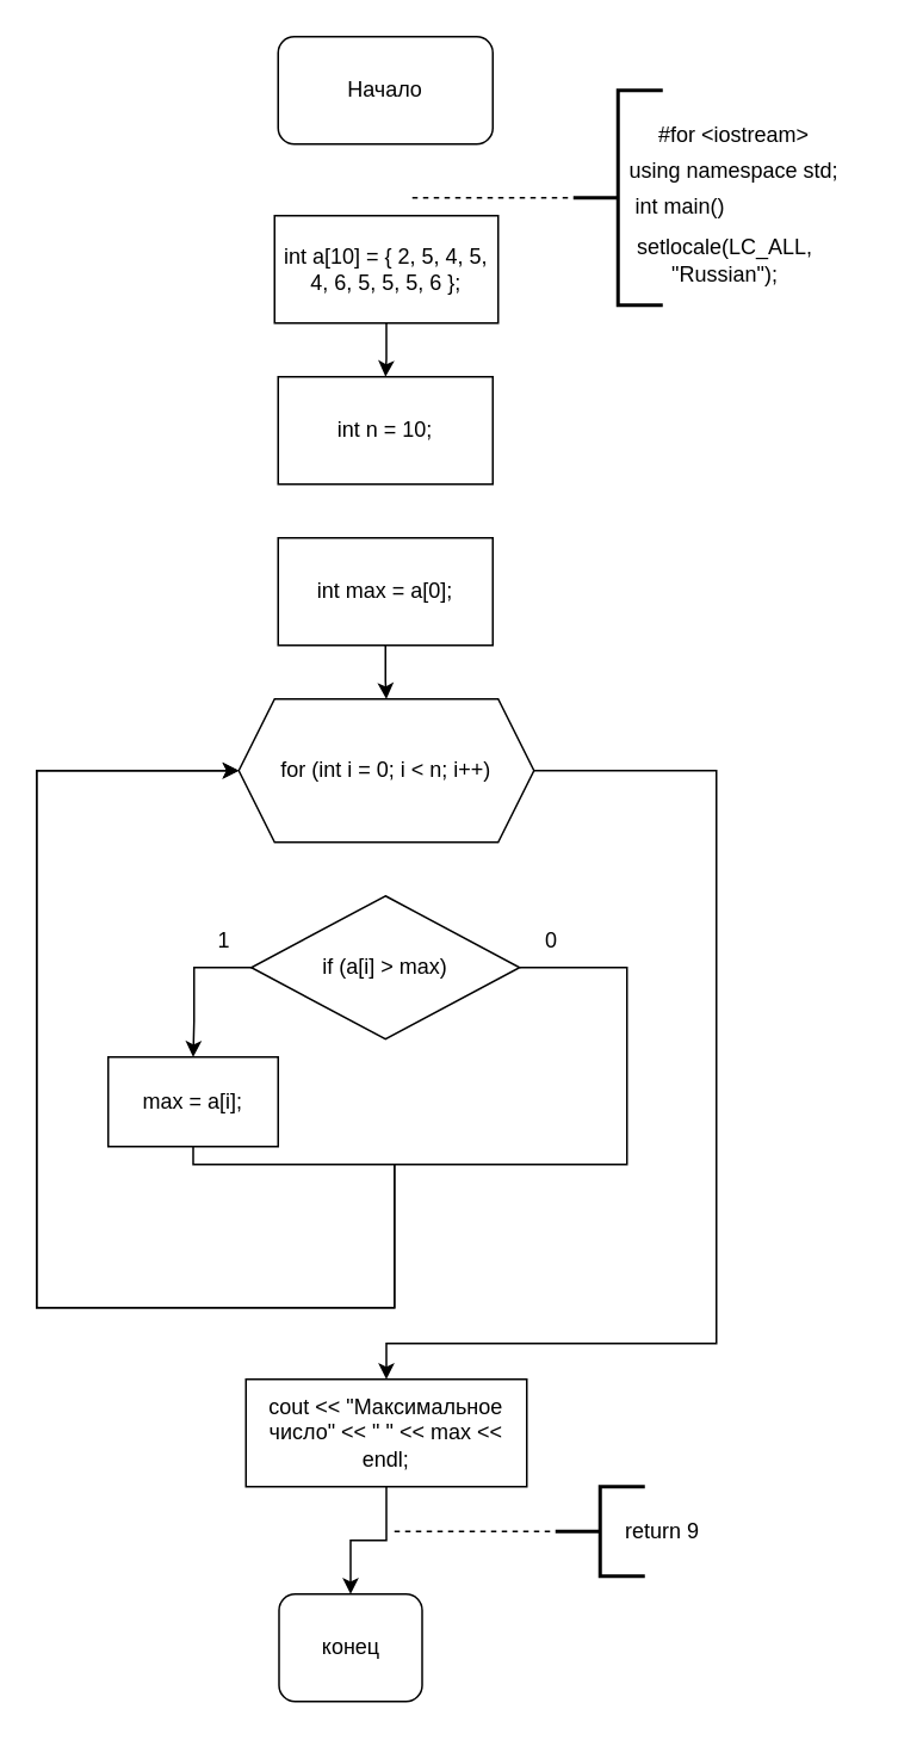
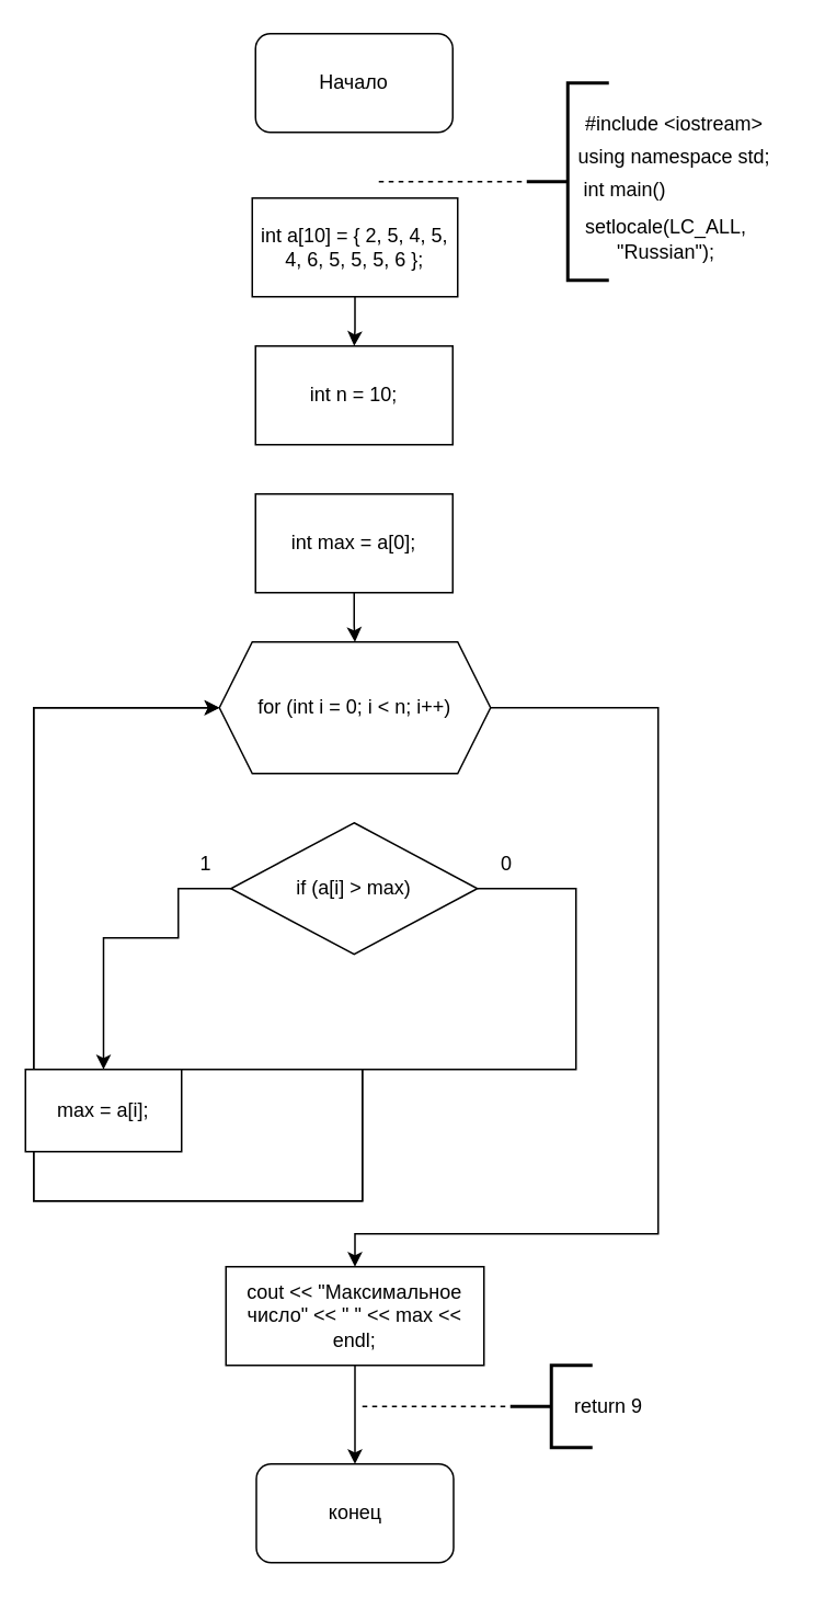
  <mxCell id="0" />
  <mxCell id="1" parent="0" />
  <mxCell id="2" value="Начало" style="rounded=1;whiteSpace=wrap;html=1;" vertex="1" parent="1"><mxGeometry x="155" y="20" width="120" height="60" as="geometry" /></mxCell>
  <mxCell id="3" style="edgeStyle=orthogonalEdgeStyle;rounded=0;orthogonalLoop=1;jettySize=auto;html=1;" edge="1" parent="1" source="4" target="5"><mxGeometry relative="1" as="geometry" /></mxCell>
  <mxCell id="4" value="int a[10] = { 2, 5, 4, 5, 4, 6, 5, 5, 5, 6 };" style="rounded=0;whiteSpace=wrap;html=1;" vertex="1" parent="1"><mxGeometry x="153" y="120" width="125" height="60" as="geometry" /></mxCell>
  <mxCell id="5" value="int n = 10;" style="rounded=0;whiteSpace=wrap;html=1;" vertex="1" parent="1"><mxGeometry x="155" y="210" width="120" height="60" as="geometry" /></mxCell>
  <mxCell id="6" style="edgeStyle=orthogonalEdgeStyle;rounded=0;orthogonalLoop=1;jettySize=auto;html=1;" edge="1" parent="1" source="7" target="9"><mxGeometry relative="1" as="geometry" /></mxCell>
  <mxCell id="7" value="int max = a[0];" style="rounded=0;whiteSpace=wrap;html=1;" vertex="1" parent="1"><mxGeometry x="155" y="300" width="120" height="60" as="geometry" /></mxCell>
  <mxCell id="8" style="edgeStyle=orthogonalEdgeStyle;rounded=0;orthogonalLoop=1;jettySize=auto;html=1;entryX=0.5;entryY=0;entryDx=0;entryDy=0;" edge="1" parent="1" source="9" target="18"><mxGeometry relative="1" as="geometry"><Array as="points"><mxPoint x="400" y="430" /><mxPoint x="400" y="750" /><mxPoint x="216" y="750" /></Array></mxGeometry></mxCell>
  <mxCell id="9" value="for (int i = 0; i &lt; n; i++)" style="shape=hexagon;perimeter=hexagonPerimeter2;whiteSpace=wrap;html=1;fixedSize=1;" vertex="1" parent="1"><mxGeometry x="133" y="390" width="165" height="80" as="geometry" /></mxCell>
  <mxCell id="10" style="edgeStyle=orthogonalEdgeStyle;rounded=0;orthogonalLoop=1;jettySize=auto;html=1;entryX=0.5;entryY=0;entryDx=0;entryDy=0;exitX=0.067;exitY=0.5;exitDx=0;exitDy=0;exitPerimeter=0;" edge="1" parent="1" source="12" target="14"><mxGeometry relative="1" as="geometry"><Array as="points"><mxPoint x="108" y="540" /><mxPoint x="108" y="570" /></Array></mxGeometry></mxCell>
  <mxCell id="11" style="edgeStyle=orthogonalEdgeStyle;rounded=0;orthogonalLoop=1;jettySize=auto;html=1;entryX=0;entryY=0.5;entryDx=0;entryDy=0;" edge="1" parent="1" source="12" target="9"><mxGeometry relative="1" as="geometry"><mxPoint x="220" y="710" as="targetPoint" /><Array as="points"><mxPoint x="350" y="540" /><mxPoint x="350" y="650" /><mxPoint x="220" y="650" /><mxPoint x="220" y="730" /><mxPoint x="20" y="730" /><mxPoint x="20" y="430" /></Array></mxGeometry></mxCell>
  <mxCell id="12" value="if (a[i] &gt; max)" style="rhombus;whiteSpace=wrap;html=1;" vertex="1" parent="1"><mxGeometry x="140" y="500" width="150" height="80" as="geometry" /></mxCell>
  <mxCell id="13" style="edgeStyle=orthogonalEdgeStyle;rounded=0;orthogonalLoop=1;jettySize=auto;html=1;entryX=0;entryY=0.5;entryDx=0;entryDy=0;" edge="1" parent="1" source="14" target="9"><mxGeometry relative="1" as="geometry"><mxPoint x="20" y="710" as="targetPoint" /><Array as="points"><mxPoint x="108" y="650" /><mxPoint x="220" y="650" /><mxPoint x="220" y="730" /><mxPoint x="20" y="730" /><mxPoint x="20" y="430" /></Array></mxGeometry></mxCell>
- <mxCell id="14" value="max = a[i];" style="rounded=0;whiteSpace=wrap;html=1;" vertex="1" parent="1"><mxGeometry x="60" y="590" width="95" height="50" as="geometry" /></mxCell>
+ <mxCell id="14" value="max = a[i];" style="rounded=0;whiteSpace=wrap;html=1;" vertex="1" parent="1"><mxGeometry x="15" y="650" width="95" height="50" as="geometry" /></mxCell>
  <mxCell id="15" value="1" style="text;html=1;strokeColor=none;fillColor=none;align=center;verticalAlign=middle;whiteSpace=wrap;rounded=0;" vertex="1" parent="1"><mxGeometry x="95" y="510" width="60" height="30" as="geometry" /></mxCell>
  <mxCell id="16" value="0" style="text;html=1;strokeColor=none;fillColor=none;align=center;verticalAlign=middle;whiteSpace=wrap;rounded=0;" vertex="1" parent="1"><mxGeometry x="278" y="510" width="60" height="30" as="geometry" /></mxCell>
  <mxCell id="17" style="edgeStyle=orthogonalEdgeStyle;rounded=0;orthogonalLoop=1;jettySize=auto;html=1;entryX=0.5;entryY=0;entryDx=0;entryDy=0;" edge="1" parent="1" source="18" target="19"><mxGeometry relative="1" as="geometry" /></mxCell>
  <mxCell id="18" value="cout &lt;&lt; &quot;Максимальное число&quot; &lt;&lt; &quot; &quot; &lt;&lt; max &lt;&lt; endl;" style="rounded=0;whiteSpace=wrap;html=1;" vertex="1" parent="1"><mxGeometry x="137" y="770" width="157" height="60" as="geometry" /></mxCell>
- <mxCell id="19" value="конец" style="rounded=1;whiteSpace=wrap;html=1;" vertex="1" parent="1"><mxGeometry x="155.5" y="890" width="80" height="60" as="geometry" /></mxCell>
+ <mxCell id="19" value="конец" style="rounded=1;whiteSpace=wrap;html=1;" vertex="1" parent="1"><mxGeometry x="155.5" y="890" width="120" height="60" as="geometry" /></mxCell>
  <mxCell id="20" value="" style="strokeWidth=2;html=1;shape=mxgraph.flowchart.annotation_2;align=left;labelPosition=right;pointerEvents=1;" vertex="1" parent="1"><mxGeometry x="320" y="50" width="50" height="120" as="geometry" /></mxCell>
- <mxCell id="21" value="#for &amp;lt;iostream&amp;gt; " style="text;html=1;strokeColor=none;fillColor=none;align=center;verticalAlign=middle;whiteSpace=wrap;rounded=0;" vertex="1" parent="1"><mxGeometry x="350" y="60" width="120" height="30" as="geometry" /></mxCell>
+ <mxCell id="21" value="#include &amp;lt;iostream&amp;gt; " style="text;html=1;strokeColor=none;fillColor=none;align=center;verticalAlign=middle;whiteSpace=wrap;rounded=0;" vertex="1" parent="1"><mxGeometry x="350" y="60" width="120" height="30" as="geometry" /></mxCell>
  <mxCell id="22" value="using namespace std;" style="text;html=1;strokeColor=none;fillColor=none;align=center;verticalAlign=middle;whiteSpace=wrap;rounded=0;" vertex="1" parent="1"><mxGeometry x="340" y="80" width="140" height="30" as="geometry" /></mxCell>
  <mxCell id="23" value="int main()" style="text;html=1;strokeColor=none;fillColor=none;align=center;verticalAlign=middle;whiteSpace=wrap;rounded=0;" vertex="1" parent="1"><mxGeometry x="350" y="100" width="60" height="30" as="geometry" /></mxCell>
  <mxCell id="24" value="setlocale(LC_ALL, &quot;Russian&quot;);" style="text;html=1;strokeColor=none;fillColor=none;align=center;verticalAlign=middle;whiteSpace=wrap;rounded=0;" vertex="1" parent="1"><mxGeometry x="340" y="130" width="130" height="30" as="geometry" /></mxCell>
  <mxCell id="25" value="" style="endArrow=none;dashed=1;html=1;rounded=0;entryX=0;entryY=0.5;entryDx=0;entryDy=0;entryPerimeter=0;" edge="1" parent="1" target="20"><mxGeometry width="50" height="50" relative="1" as="geometry"><mxPoint x="230" y="110" as="sourcePoint" /><mxPoint x="340" y="190" as="targetPoint" /></mxGeometry></mxCell>
  <mxCell id="26" value="" style="strokeWidth=2;html=1;shape=mxgraph.flowchart.annotation_2;align=left;labelPosition=right;pointerEvents=1;" vertex="1" parent="1"><mxGeometry x="310" y="830" width="50" height="50" as="geometry" /></mxCell>
  <mxCell id="27" value="return 9" style="text;html=1;strokeColor=none;fillColor=none;align=center;verticalAlign=middle;whiteSpace=wrap;rounded=0;" vertex="1" parent="1"><mxGeometry x="340" y="840" width="60" height="30" as="geometry" /></mxCell>
  <mxCell id="28" value="" style="endArrow=none;dashed=1;html=1;rounded=0;entryX=0;entryY=0.5;entryDx=0;entryDy=0;entryPerimeter=0;" edge="1" parent="1" target="26"><mxGeometry width="50" height="50" relative="1" as="geometry"><mxPoint x="220" y="855" as="sourcePoint" /><mxPoint x="340" y="780" as="targetPoint" /></mxGeometry></mxCell>
